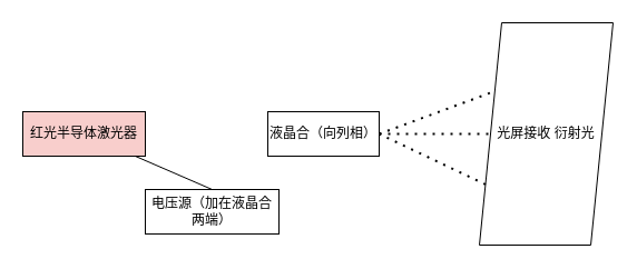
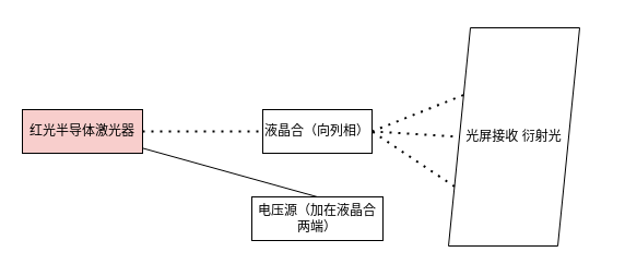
  <mxCell id="0" />
  <mxCell id="1" parent="0" />
  <mxCell id="2" value="红光半导体激光器" style="rounded=0;whiteSpace=wrap;html=1;fillColor=#f8cecc;" vertex="1" parent="1"><mxGeometry x="20" y="100" width="110" height="40" as="geometry" /></mxCell>
+ <mxCell id="3" value="" style="endArrow=none;dashed=1;html=1;dashPattern=1 3;strokeWidth=2;rounded=0;exitX=1;exitY=0.5;exitDx=0;exitDy=0;entryX=0;entryY=0.5;entryDx=0;entryDy=0;" edge="1" parent="1" source="2" target="4"><mxGeometry width="50" height="50" relative="1" as="geometry"><mxPoint x="190" y="120" as="sourcePoint" /><mxPoint x="270" y="120" as="targetPoint" /></mxGeometry></mxCell>
  <mxCell id="4" value="液晶合（向列相）" style="rounded=0;whiteSpace=wrap;html=1;" vertex="1" parent="1"><mxGeometry x="240" y="100" width="100" height="40" as="geometry" /></mxCell>
- <mxCell id="5" value="光屏接收 衍射光" style="shape=parallelogram;perimeter=parallelogramPerimeter;whiteSpace=wrap;html=1;fixedSize=1;" vertex="1" parent="1"><mxGeometry x="430" y="20" width="120" height="200" as="geometry" /></mxCell>
+ <mxCell id="5" value="光屏接收 衍射光" style="shape=parallelogram;perimeter=parallelogramPerimeter;whiteSpace=wrap;html=1;fixedSize=1;" vertex="1" parent="1"><mxGeometry x="410" y="25" width="120" height="200" as="geometry" /></mxCell>
  <mxCell id="6" value="" style="endArrow=none;dashed=1;html=1;dashPattern=1 3;strokeWidth=2;rounded=0;exitX=1;exitY=0.5;exitDx=0;exitDy=0;entryX=0;entryY=0.5;entryDx=0;entryDy=0;" edge="1" parent="1" source="4" target="5"><mxGeometry width="50" height="50" relative="1" as="geometry"><mxPoint x="250" y="250" as="sourcePoint" /><mxPoint x="300" y="200" as="targetPoint" /></mxGeometry></mxCell>
  <mxCell id="7" value="" style="endArrow=none;dashed=1;html=1;dashPattern=1 3;strokeWidth=2;rounded=0;entryX=0;entryY=0.25;entryDx=0;entryDy=0;" edge="1" parent="1" target="5"><mxGeometry width="50" height="50" relative="1" as="geometry"><mxPoint x="340" y="120" as="sourcePoint" /><mxPoint x="300" y="200" as="targetPoint" /></mxGeometry></mxCell>
  <mxCell id="8" value="" style="endArrow=none;dashed=1;html=1;dashPattern=1 3;strokeWidth=2;rounded=0;entryX=1;entryY=0.5;entryDx=0;entryDy=0;exitX=0;exitY=0.75;exitDx=0;exitDy=0;" edge="1" parent="1" source="5" target="4"><mxGeometry width="50" height="50" relative="1" as="geometry"><mxPoint x="250" y="250" as="sourcePoint" /><mxPoint x="300" y="200" as="targetPoint" /></mxGeometry></mxCell>
  <mxCell id="9" value="" style="endArrow=none;html=1;rounded=0;exitX=0.5;exitY=0;exitDx=0;exitDy=0;" edge="1" parent="1" source="10" target="2"><mxGeometry width="50" height="50" relative="1" as="geometry"><mxPoint x="290" y="200" as="sourcePoint" /><mxPoint x="300" y="200" as="targetPoint" /></mxGeometry></mxCell>
- <mxCell id="10" value="电压源（加在液晶合两端）" style="rounded=0;whiteSpace=wrap;html=1;" vertex="1" parent="1"><mxGeometry x="130" y="170" width="120" height="40" as="geometry" /></mxCell>
+ <mxCell id="10" value="电压源（加在液晶合两端）" style="rounded=0;whiteSpace=wrap;html=1;" vertex="1" parent="1"><mxGeometry x="230" y="180" width="120" height="40" as="geometry" /></mxCell>
